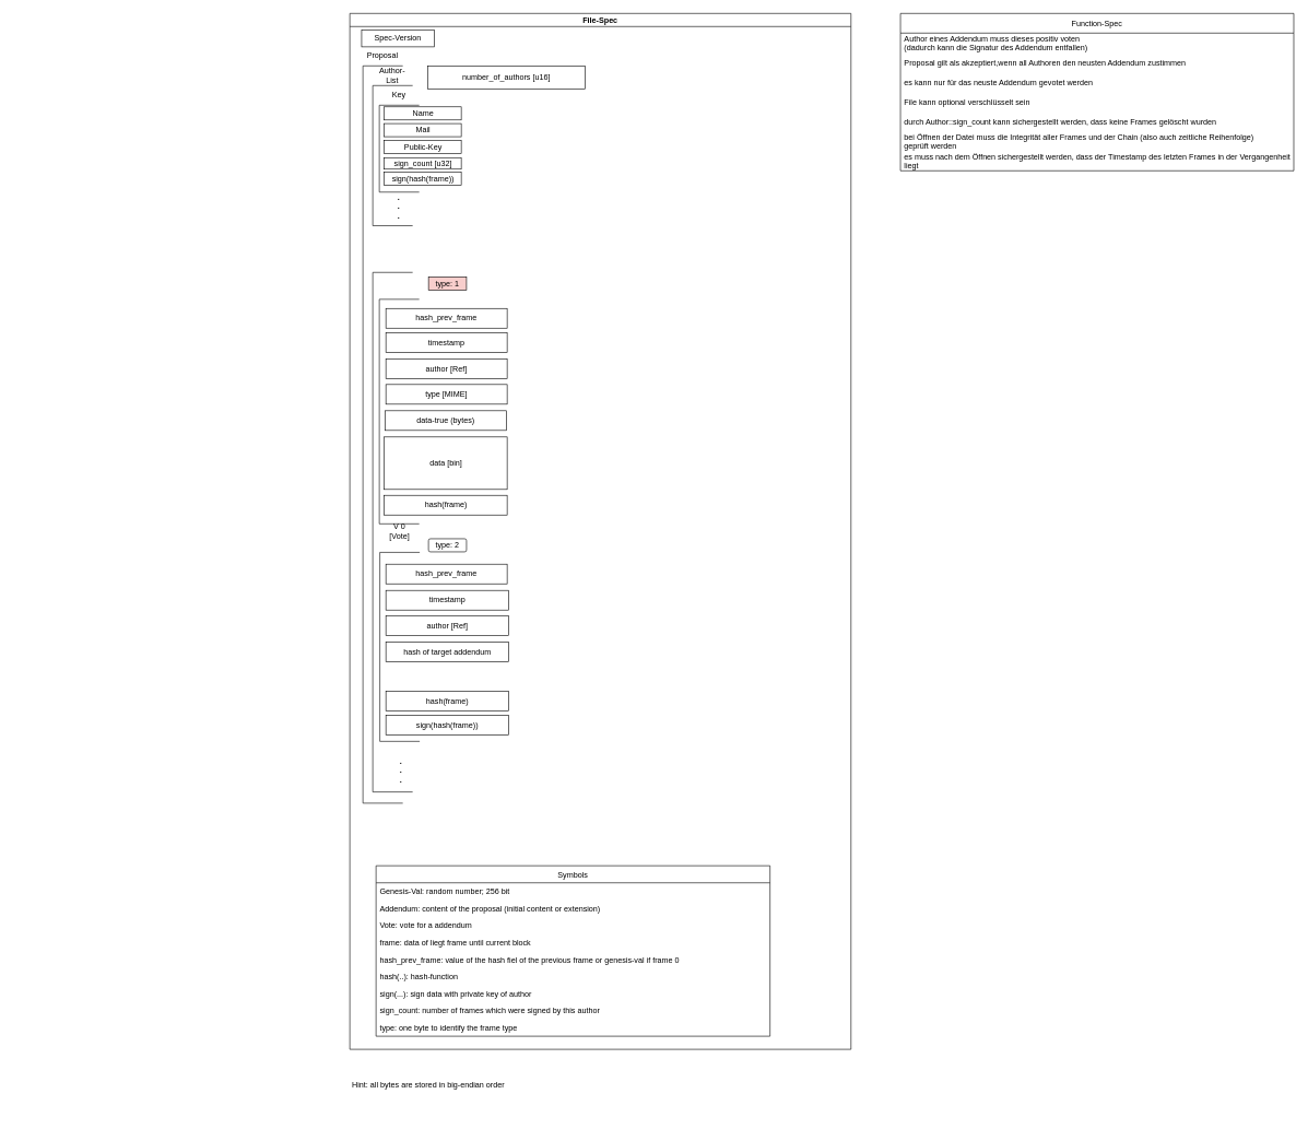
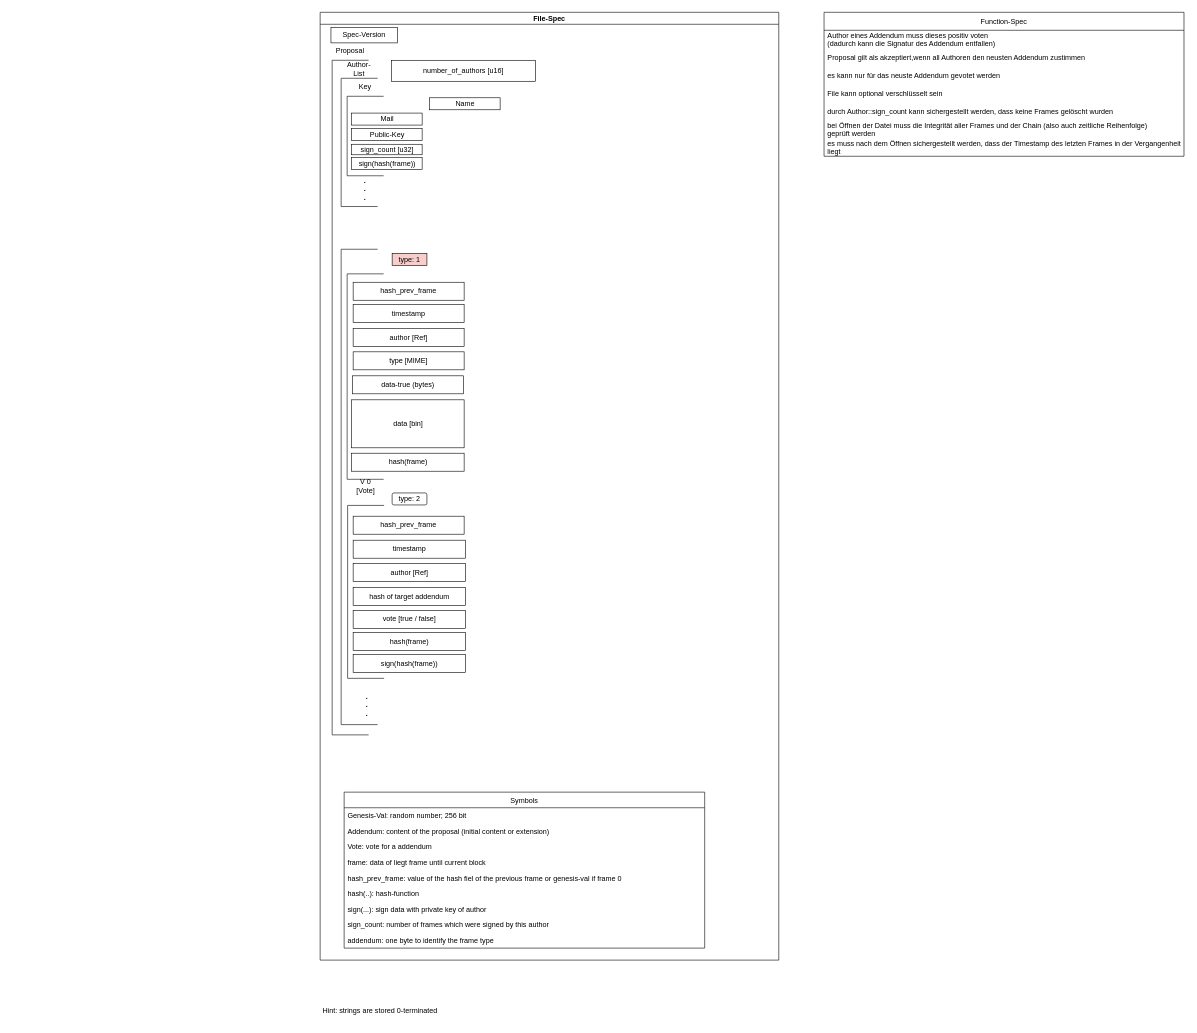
  <mxCell id="0" />
  <mxCell id="1" parent="0" />
  <mxCell id="2" value="File-Spec" style="swimlane;startSize=20;" parent="1" vertex="1"><mxGeometry x="533" y="20" width="764.52" height="1580" as="geometry" /></mxCell>
  <mxCell id="3" value="" style="shape=partialRectangle;whiteSpace=wrap;html=1;bottom=1;right=1;left=1;top=0;fillColor=none;routingCenterX=-0.5;rotation=90;" parent="2" vertex="1"><mxGeometry x="-512.27" y="612.27" width="1124.53" height="60" as="geometry" /></mxCell>
  <mxCell id="4" value="&lt;div&gt;Proposal&lt;/div&gt;" style="text;html=1;strokeColor=none;fillColor=none;align=center;verticalAlign=middle;whiteSpace=wrap;rounded=0;" parent="2" vertex="1"><mxGeometry x="20" y="50" width="60" height="30" as="geometry" /></mxCell>
  <mxCell id="5" value="" style="shape=partialRectangle;whiteSpace=wrap;html=1;bottom=1;right=1;left=1;top=0;fillColor=none;routingCenterX=-0.5;rotation=90;" parent="2" vertex="1"><mxGeometry x="-41.87" y="186.88" width="213.75" height="60" as="geometry" /></mxCell>
  <mxCell id="6" value="Author-List" style="text;html=1;strokeColor=none;fillColor=none;align=center;verticalAlign=middle;whiteSpace=wrap;rounded=0;" parent="2" vertex="1"><mxGeometry x="35" y="80" width="60" height="30" as="geometry" /></mxCell>
  <mxCell id="7" value="" style="shape=partialRectangle;whiteSpace=wrap;html=1;bottom=1;right=1;left=1;top=0;fillColor=none;routingCenterX=-0.5;rotation=90;" parent="2" vertex="1"><mxGeometry x="8.75" y="176.25" width="132.5" height="60" as="geometry" /></mxCell>
  <mxCell id="8" value="Key" style="text;html=1;strokeColor=none;fillColor=none;align=center;verticalAlign=middle;whiteSpace=wrap;rounded=0;" parent="2" vertex="1"><mxGeometry x="45" y="110" width="60" height="30" as="geometry" /></mxCell>
- <mxCell id="9" value="Name" style="text;html=1;strokeColor=default;fillColor=none;align=center;verticalAlign=middle;whiteSpace=wrap;rounded=0;" parent="2" vertex="1"><mxGeometry x="52.5" y="142.5" width="117.5" height="20" as="geometry" /></mxCell>
+ <mxCell id="9" value="Name" style="text;html=1;strokeColor=default;fillColor=none;align=center;verticalAlign=middle;whiteSpace=wrap;rounded=0;" parent="2" vertex="1"><mxGeometry x="182.5" y="142.5" width="117.5" height="20" as="geometry" /></mxCell>
  <mxCell id="10" value="Mail" style="text;html=1;strokeColor=default;fillColor=none;align=center;verticalAlign=middle;whiteSpace=wrap;rounded=0;" parent="2" vertex="1"><mxGeometry x="52.5" y="168" width="117.5" height="20" as="geometry" /></mxCell>
  <mxCell id="11" value="&lt;div&gt;Public-Key&lt;/div&gt;" style="text;html=1;strokeColor=default;fillColor=none;align=center;verticalAlign=middle;whiteSpace=wrap;rounded=0;" parent="2" vertex="1"><mxGeometry x="52.5" y="194" width="117.5" height="20" as="geometry" /></mxCell>
  <mxCell id="12" value="&lt;div&gt;&lt;b&gt;.&lt;/b&gt;&lt;/div&gt;&lt;div&gt;&lt;b&gt;.&lt;/b&gt;&lt;/div&gt;&lt;div&gt;&lt;b&gt;.&lt;br&gt;&lt;/b&gt;&lt;/div&gt;" style="text;html=1;strokeColor=none;fillColor=none;align=center;verticalAlign=middle;whiteSpace=wrap;rounded=0;" parent="2" vertex="1"><mxGeometry x="45" y="280" width="60" height="30" as="geometry" /></mxCell>
  <mxCell id="13" value="" style="shape=partialRectangle;whiteSpace=wrap;html=1;bottom=1;right=1;left=1;top=0;fillColor=none;routingCenterX=-0.5;rotation=90;" parent="2" vertex="1"><mxGeometry x="-331.23" y="761.24" width="792.45" height="60" as="geometry" /></mxCell>
  <mxCell id="14" value="" style="shape=partialRectangle;whiteSpace=wrap;html=1;bottom=1;right=1;left=1;top=0;fillColor=none;routingCenterX=-0.5;rotation=90;" parent="2" vertex="1"><mxGeometry x="-96.25" y="577.25" width="342.5" height="60" as="geometry" /></mxCell>
  <mxCell id="15" value="timestamp" style="text;html=1;strokeColor=default;fillColor=none;align=center;verticalAlign=middle;whiteSpace=wrap;rounded=0;" parent="2" vertex="1"><mxGeometry x="55" y="487.25" width="185" height="30" as="geometry" /></mxCell>
  <mxCell id="16" value="author [Ref]" style="text;html=1;strokeColor=default;fillColor=none;align=center;verticalAlign=middle;whiteSpace=wrap;rounded=0;" parent="2" vertex="1"><mxGeometry x="55" y="527.25" width="185" height="30" as="geometry" /></mxCell>
  <mxCell id="17" value="type [MIME]" style="text;html=1;strokeColor=default;fillColor=none;align=center;verticalAlign=middle;whiteSpace=wrap;rounded=0;" parent="2" vertex="1"><mxGeometry x="55" y="566" width="185" height="30" as="geometry" /></mxCell>
  <mxCell id="18" value="data-true (bytes)" style="text;html=1;strokeColor=default;fillColor=none;align=center;verticalAlign=middle;whiteSpace=wrap;rounded=0;" parent="2" vertex="1"><mxGeometry x="54" y="606" width="185" height="30" as="geometry" /></mxCell>
  <mxCell id="19" value="data [bin]" style="text;html=1;strokeColor=default;fillColor=none;align=center;verticalAlign=middle;whiteSpace=wrap;rounded=0;" parent="2" vertex="1"><mxGeometry x="52.5" y="646" width="187.5" height="80" as="geometry" /></mxCell>
  <mxCell id="20" value="hash_prev_frame" style="text;html=1;strokeColor=default;fillColor=none;align=center;verticalAlign=middle;whiteSpace=wrap;rounded=0;" parent="2" vertex="1"><mxGeometry x="55" y="450" width="185" height="30" as="geometry" /></mxCell>
  <mxCell id="21" value="&lt;div&gt;&lt;b&gt;.&lt;/b&gt;&lt;/div&gt;&lt;div&gt;&lt;b&gt;.&lt;/b&gt;&lt;/div&gt;&lt;div&gt;&lt;b&gt;.&lt;br&gt;&lt;/b&gt;&lt;/div&gt;" style="text;html=1;strokeColor=none;fillColor=none;align=center;verticalAlign=middle;whiteSpace=wrap;rounded=0;" parent="2" vertex="1"><mxGeometry x="47.5" y="1140" width="60" height="30" as="geometry" /></mxCell>
  <mxCell id="22" value="" style="shape=partialRectangle;whiteSpace=wrap;html=1;bottom=1;right=1;left=1;top=0;fillColor=none;routingCenterX=-0.5;rotation=90;" parent="2" vertex="1"><mxGeometry x="-68.36" y="936.15" width="288.28" height="60" as="geometry" /></mxCell>
  <mxCell id="23" value="&lt;div&gt;V 0&lt;/div&gt;[Vote]" style="text;html=1;strokeColor=none;fillColor=none;align=center;verticalAlign=middle;whiteSpace=wrap;rounded=0;" parent="2" vertex="1"><mxGeometry x="45.77" y="775" width="60" height="30" as="geometry" /></mxCell>
  <mxCell id="24" value="timestamp" style="text;html=1;strokeColor=default;fillColor=none;align=center;verticalAlign=middle;whiteSpace=wrap;rounded=0;" parent="2" vertex="1"><mxGeometry x="55" y="880" width="187.5" height="30" as="geometry" /></mxCell>
  <mxCell id="25" value="author [Ref]" style="text;html=1;strokeColor=default;fillColor=none;align=center;verticalAlign=middle;whiteSpace=wrap;rounded=0;" parent="2" vertex="1"><mxGeometry x="55" y="918.75" width="187.5" height="30" as="geometry" /></mxCell>
  <mxCell id="26" value="hash(frame)" style="text;html=1;strokeColor=default;fillColor=none;align=center;verticalAlign=middle;whiteSpace=wrap;rounded=0;" parent="2" vertex="1"><mxGeometry x="55" y="1033.88" width="187.5" height="30" as="geometry" /></mxCell>
+ <mxCell id="27" value="vote [true / false]" style="text;html=1;strokeColor=default;fillColor=none;align=center;verticalAlign=middle;whiteSpace=wrap;rounded=0;" parent="2" vertex="1"><mxGeometry x="55" y="997" width="187.5" height="30" as="geometry" /></mxCell>
  <mxCell id="28" value="sign(hash(frame))" style="text;html=1;strokeColor=default;fillColor=none;align=center;verticalAlign=middle;whiteSpace=wrap;rounded=0;" parent="2" vertex="1"><mxGeometry x="55" y="1070.75" width="187.5" height="30" as="geometry" /></mxCell>
  <mxCell id="29" value="Symbols" style="swimlane;fontStyle=0;childLayout=stackLayout;horizontal=1;startSize=26;fillColor=none;horizontalStack=0;resizeParent=1;resizeParentMax=0;resizeLast=0;collapsible=1;marginBottom=0;strokeColor=default;" parent="2" vertex="1"><mxGeometry x="40" y="1300" width="601" height="260" as="geometry"><mxRectangle x="39.5" y="1140" width="90" height="30" as="alternateBounds" /></mxGeometry></mxCell>
  <mxCell id="30" value="Genesis-Val: random number; 256 bit" style="text;strokeColor=none;fillColor=none;align=left;verticalAlign=top;spacingLeft=4;spacingRight=4;overflow=hidden;rotatable=0;points=[[0,0.5],[1,0.5]];portConstraint=eastwest;" parent="29" vertex="1"><mxGeometry y="26" width="601" height="26" as="geometry" /></mxCell>
  <mxCell id="31" value="Addendum: content of the proposal (initial content or extension)" style="text;strokeColor=none;fillColor=none;align=left;verticalAlign=top;spacingLeft=4;spacingRight=4;overflow=hidden;rotatable=0;points=[[0,0.5],[1,0.5]];portConstraint=eastwest;" parent="29" vertex="1"><mxGeometry y="52" width="601" height="26" as="geometry" /></mxCell>
  <mxCell id="32" value="Vote: vote for a addendum" style="text;strokeColor=none;fillColor=none;align=left;verticalAlign=top;spacingLeft=4;spacingRight=4;overflow=hidden;rotatable=0;points=[[0,0.5],[1,0.5]];portConstraint=eastwest;" parent="29" vertex="1"><mxGeometry y="78" width="601" height="26" as="geometry" /></mxCell>
  <mxCell id="33" value="frame: data of liegt frame until current block" style="text;strokeColor=none;fillColor=none;align=left;verticalAlign=top;spacingLeft=4;spacingRight=4;overflow=hidden;rotatable=0;points=[[0,0.5],[1,0.5]];portConstraint=eastwest;" parent="29" vertex="1"><mxGeometry y="104" width="601" height="26" as="geometry" /></mxCell>
  <mxCell id="34" value="hash_prev_frame: value of the hash fiel of the previous frame or genesis-val if frame 0" style="text;strokeColor=none;fillColor=none;align=left;verticalAlign=top;spacingLeft=4;spacingRight=4;overflow=hidden;rotatable=0;points=[[0,0.5],[1,0.5]];portConstraint=eastwest;" parent="29" vertex="1"><mxGeometry y="130" width="601" height="26" as="geometry" /></mxCell>
  <mxCell id="35" value="hash(..): hash-function" style="text;strokeColor=none;fillColor=none;align=left;verticalAlign=top;spacingLeft=4;spacingRight=4;overflow=hidden;rotatable=0;points=[[0,0.5],[1,0.5]];portConstraint=eastwest;" parent="29" vertex="1"><mxGeometry y="156" width="601" height="26" as="geometry" /></mxCell>
  <mxCell id="36" value="sign(...): sign data with private key of author" style="text;strokeColor=none;fillColor=none;align=left;verticalAlign=top;spacingLeft=4;spacingRight=4;overflow=hidden;rotatable=0;points=[[0,0.5],[1,0.5]];portConstraint=eastwest;" parent="29" vertex="1"><mxGeometry y="182" width="601" height="26" as="geometry" /></mxCell>
  <mxCell id="37" value="sign_count: number of frames which were signed by this author" style="text;strokeColor=none;fillColor=none;align=left;verticalAlign=top;spacingLeft=4;spacingRight=4;overflow=hidden;rotatable=0;points=[[0,0.5],[1,0.5]];portConstraint=eastwest;" parent="29" vertex="1"><mxGeometry y="208" width="601" height="26" as="geometry" /></mxCell>
- <mxCell id="38" value="type: one byte to identify the frame type" style="text;strokeColor=none;fillColor=none;align=left;verticalAlign=top;spacingLeft=4;spacingRight=4;overflow=hidden;rotatable=0;points=[[0,0.5],[1,0.5]];portConstraint=eastwest;" parent="29" vertex="1"><mxGeometry y="234" width="601" height="26" as="geometry" /></mxCell>
+ <mxCell id="38" value="addendum: one byte to identify the frame type" style="text;strokeColor=none;fillColor=none;align=left;verticalAlign=top;spacingLeft=4;spacingRight=4;overflow=hidden;rotatable=0;points=[[0,0.5],[1,0.5]];portConstraint=eastwest;" parent="29" vertex="1"><mxGeometry y="234" width="601" height="26" as="geometry" /></mxCell>
  <mxCell id="39" value="hash of target addendum" style="text;html=1;strokeColor=default;fillColor=none;align=center;verticalAlign=middle;whiteSpace=wrap;rounded=0;" parent="2" vertex="1"><mxGeometry x="55" y="958.75" width="187.5" height="30" as="geometry" /></mxCell>
  <mxCell id="40" value="hash(frame)" style="text;html=1;strokeColor=default;fillColor=none;align=center;verticalAlign=middle;whiteSpace=wrap;rounded=0;" parent="2" vertex="1"><mxGeometry x="52.5" y="735" width="187.5" height="30" as="geometry" /></mxCell>
  <mxCell id="41" value="hash_prev_frame" style="text;html=1;strokeColor=default;fillColor=none;align=center;verticalAlign=middle;whiteSpace=wrap;rounded=0;" parent="2" vertex="1"><mxGeometry x="55" y="840" width="185" height="30" as="geometry" /></mxCell>
  <mxCell id="42" value="sign_count [u32]" style="text;html=1;strokeColor=default;fillColor=none;align=center;verticalAlign=middle;whiteSpace=wrap;rounded=0;" parent="2" vertex="1"><mxGeometry x="52.5" y="220" width="117.5" height="17.5" as="geometry" /></mxCell>
  <mxCell id="43" value="sign(hash(frame))" style="text;html=1;strokeColor=default;fillColor=none;align=center;verticalAlign=middle;whiteSpace=wrap;rounded=0;" parent="2" vertex="1"><mxGeometry x="52.5" y="242" width="117.5" height="20" as="geometry" /></mxCell>
  <mxCell id="44" value="&lt;div&gt;Spec-Version&lt;/div&gt;" style="text;html=1;strokeColor=default;fillColor=none;align=center;verticalAlign=middle;whiteSpace=wrap;rounded=0;" parent="2" vertex="1"><mxGeometry x="18" y="25" width="111" height="26" as="geometry" /></mxCell>
  <mxCell id="45" value="type: 1" style="rounded=0;whiteSpace=wrap;html=1;fillColor=#f8cecc;" parent="2" vertex="1"><mxGeometry x="120" y="402" width="58" height="20" as="geometry" /></mxCell>
  <mxCell id="46" value="type: 2" style="whiteSpace=wrap;html=1;rounded=1;" parent="2" vertex="1"><mxGeometry x="120" y="801.24" width="58" height="20" as="geometry" /></mxCell>
  <mxCell id="47" value="number_of_authors [u16]" style="rounded=0;whiteSpace=wrap;html=1;" vertex="1" parent="2"><mxGeometry x="119" y="80" width="240" height="35" as="geometry" /></mxCell>
  <mxCell id="48" value="Function-Spec" style="swimlane;fontStyle=0;childLayout=stackLayout;horizontal=1;startSize=30;horizontalStack=0;resizeParent=1;resizeParentMax=0;resizeLast=0;collapsible=1;marginBottom=0;strokeColor=default;fillColor=none;" parent="1" vertex="1"><mxGeometry x="1373" y="20" width="600" height="240" as="geometry" /></mxCell>
  <mxCell id="49" value="Author eines Addendum muss dieses positiv voten&#10;(dadurch kann die Signatur des Addendum entfallen)&#10;" style="text;strokeColor=none;fillColor=none;align=left;verticalAlign=middle;spacingLeft=4;spacingRight=4;overflow=hidden;points=[[0,0.5],[1,0.5]];portConstraint=eastwest;rotatable=0;" parent="48" vertex="1"><mxGeometry y="30" width="600" height="30" as="geometry" /></mxCell>
  <mxCell id="50" value="Proposal gilt als akzeptiert,wenn all Authoren den neusten Addendum zustimmen" style="text;strokeColor=none;fillColor=none;align=left;verticalAlign=middle;spacingLeft=4;spacingRight=4;overflow=hidden;points=[[0,0.5],[1,0.5]];portConstraint=eastwest;rotatable=0;" parent="48" vertex="1"><mxGeometry y="60" width="600" height="30" as="geometry" /></mxCell>
  <mxCell id="51" value="es kann nur für das neuste Addendum gevotet werden" style="text;strokeColor=none;fillColor=none;align=left;verticalAlign=middle;spacingLeft=4;spacingRight=4;overflow=hidden;points=[[0,0.5],[1,0.5]];portConstraint=eastwest;rotatable=0;" parent="48" vertex="1"><mxGeometry y="90" width="600" height="30" as="geometry" /></mxCell>
  <mxCell id="52" value="File kann optional verschlüsselt sein" style="text;strokeColor=none;fillColor=none;align=left;verticalAlign=middle;spacingLeft=4;spacingRight=4;overflow=hidden;points=[[0,0.5],[1,0.5]];portConstraint=eastwest;rotatable=0;" parent="48" vertex="1"><mxGeometry y="120" width="600" height="30" as="geometry" /></mxCell>
  <mxCell id="53" value="durch Author::sign_count kann sichergestellt werden, dass keine Frames gelöscht wurden" style="text;strokeColor=none;fillColor=none;align=left;verticalAlign=middle;spacingLeft=4;spacingRight=4;overflow=hidden;points=[[0,0.5],[1,0.5]];portConstraint=eastwest;rotatable=0;" parent="48" vertex="1"><mxGeometry y="150" width="600" height="30" as="geometry" /></mxCell>
  <mxCell id="54" value="bei Öffnen der Datei muss die Integrität aller Frames und der Chain (also auch zeitliche Reihenfolge)&#10;geprüft werden" style="text;strokeColor=none;fillColor=none;align=left;verticalAlign=middle;spacingLeft=4;spacingRight=4;overflow=hidden;points=[[0,0.5],[1,0.5]];portConstraint=eastwest;rotatable=0;" parent="48" vertex="1"><mxGeometry y="180" width="600" height="30" as="geometry" /></mxCell>
  <mxCell id="55" value="es muss nach dem Öffnen sichergestellt werden, dass der Timestamp des letzten Frames in der Vergangenheit&#10;liegt" style="text;strokeColor=none;fillColor=none;align=left;verticalAlign=middle;spacingLeft=4;spacingRight=4;overflow=hidden;points=[[0,0.5],[1,0.5]];portConstraint=eastwest;rotatable=0;" parent="48" vertex="1"><mxGeometry y="210" width="600" height="30" as="geometry" /></mxCell>
- <mxCell id="56" value="Hint: all bytes are stored in big-endian order" style="text;html=1;strokeColor=none;fillColor=none;align=center;verticalAlign=middle;whiteSpace=wrap;rounded=0;" vertex="1" parent="1"><mxGeometry x="533" y="1640" width="240" height="30" as="geometry" /></mxCell>
+ <mxCell id="57" value="Hint: strings are stored 0-terminated" style="text;html=1;strokeColor=none;fillColor=none;align=center;verticalAlign=middle;whiteSpace=wrap;rounded=0;" vertex="1" parent="1"><mxGeometry x="533" y="1670" width="200" height="30" as="geometry" /></mxCell>
